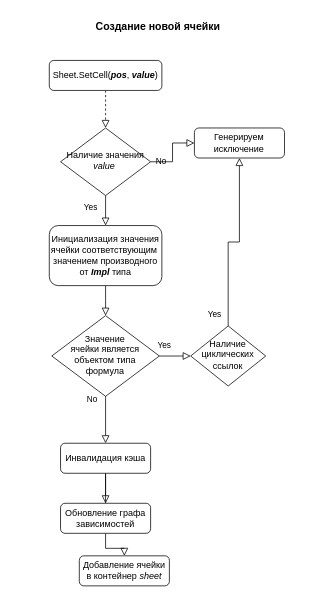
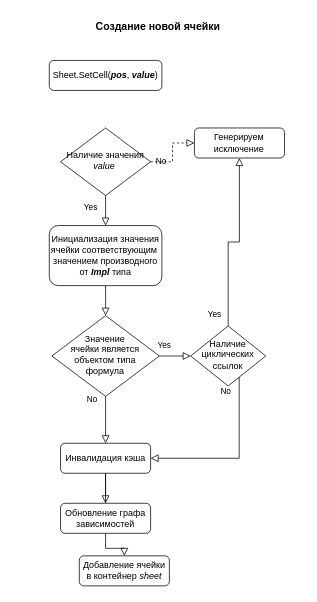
  <mxCell id="0" />
  <mxCell id="1" parent="0" />
- <mxCell id="2" value="" style="edgeStyle=orthogonalEdgeStyle;rounded=0;orthogonalLoop=1;jettySize=auto;html=1;labelBackgroundColor=none;endArrow=block;endFill=0;endSize=8;strokeWidth=1;shadow=0;dashed=1;" parent="1" source="3" target="11" edge="1"><mxGeometry relative="1" as="geometry" /></mxCell>
  <mxCell id="3" value="Sheet.SetCell(&lt;b&gt;&lt;i&gt;pos&lt;/i&gt;&lt;/b&gt;,&amp;nbsp;&lt;b&gt;&lt;i&gt;value&lt;/i&gt;&lt;/b&gt;)" style="rounded=1;whiteSpace=wrap;html=1;fontSize=12;glass=0;strokeWidth=1;shadow=0;" parent="1" vertex="1"><mxGeometry x="65" y="80" width="150" height="40" as="geometry" /></mxCell>
  <mxCell id="4" value="Yes" style="edgeStyle=orthogonalEdgeStyle;rounded=0;html=1;jettySize=auto;orthogonalLoop=1;fontSize=11;endArrow=block;endFill=0;endSize=8;strokeWidth=1;shadow=0;labelBackgroundColor=none;" parent="1" source="5" target="6" edge="1"><mxGeometry x="-0.706" y="14" relative="1" as="geometry"><mxPoint as="offset" /><mxPoint x="450" y="357.5" as="targetPoint" /></mxGeometry></mxCell>
  <mxCell id="5" value="Значение &lt;br&gt;ячейки является объектом типа формула" style="rhombus;whiteSpace=wrap;html=1;shadow=0;fontFamily=Helvetica;fontSize=12;align=center;strokeWidth=1;spacing=6;spacingTop=-4;" parent="1" vertex="1"><mxGeometry x="68.33" y="420" width="143.33" height="107.5" as="geometry" /></mxCell>
  <mxCell id="6" value="Наличие циклических ссылок" style="rhombus;whiteSpace=wrap;html=1;shadow=0;fontFamily=Helvetica;fontSize=12;align=center;strokeWidth=1;spacing=6;spacingTop=-4;" parent="1" vertex="1"><mxGeometry x="253.34" y="433.75" width="100" height="80" as="geometry" /></mxCell>
  <mxCell id="7" value="" style="edgeStyle=orthogonalEdgeStyle;rounded=0;orthogonalLoop=1;jettySize=auto;html=1;labelBackgroundColor=none;endArrow=block;endFill=0;endSize=8;strokeWidth=1;shadow=0;" parent="1" source="8" target="5" edge="1"><mxGeometry relative="1" as="geometry" /></mxCell>
  <mxCell id="8" value="Инициализация значения ячейки соответствующим&amp;nbsp; значением производного от &lt;b&gt;&lt;i&gt;Impl&lt;/i&gt;&lt;/b&gt; типа" style="rounded=1;whiteSpace=wrap;html=1;fontSize=12;glass=0;strokeWidth=1;shadow=0;" parent="1" vertex="1"><mxGeometry x="65" y="300" width="150" height="80" as="geometry" /></mxCell>
  <mxCell id="9" value="Добавление ячейки в контейнер &lt;i&gt;sheet&lt;/i&gt;" style="rounded=1;whiteSpace=wrap;html=1;fontSize=12;glass=0;strokeWidth=1;shadow=0;" parent="1" vertex="1"><mxGeometry x="105" y="740" width="120" height="40" as="geometry" /></mxCell>
  <mxCell id="10" value="&lt;font style=&quot;font-size: 14px;&quot;&gt;&lt;b&gt;Создание новой ячейки&lt;/b&gt;&lt;/font&gt;" style="text;html=1;strokeColor=none;fillColor=none;align=center;verticalAlign=middle;whiteSpace=wrap;rounded=0;" parent="1" vertex="1"><mxGeometry x="20" y="20" width="380" height="30" as="geometry" /></mxCell>
  <mxCell id="11" value="Наличие значения&lt;i&gt; &lt;br&gt;value&amp;nbsp;&lt;/i&gt;" style="rhombus;whiteSpace=wrap;html=1;shadow=0;fontFamily=Helvetica;fontSize=12;align=center;strokeWidth=1;spacing=6;spacingTop=-4;" parent="1" vertex="1"><mxGeometry x="80" y="170" width="120" height="90" as="geometry" /></mxCell>
- <mxCell id="12" value="No" style="edgeStyle=orthogonalEdgeStyle;rounded=0;html=1;jettySize=auto;orthogonalLoop=1;fontSize=11;endArrow=block;endFill=0;endSize=8;strokeWidth=1;shadow=0;labelBackgroundColor=none;" parent="1" source="11" target="14" edge="1"><mxGeometry x="-0.314" y="15" relative="1" as="geometry"><mxPoint as="offset" /><mxPoint x="215" y="209.71" as="sourcePoint" /><mxPoint x="275" y="209.71" as="targetPoint" /></mxGeometry></mxCell>
+ <mxCell id="12" value="No" style="edgeStyle=orthogonalEdgeStyle;rounded=0;html=1;jettySize=auto;orthogonalLoop=1;fontSize=11;endArrow=block;endFill=0;endSize=8;strokeWidth=1;shadow=0;labelBackgroundColor=none;dashed=1;" parent="1" source="11" target="14" edge="1"><mxGeometry x="-0.314" y="15" relative="1" as="geometry"><mxPoint as="offset" /><mxPoint x="215" y="209.71" as="sourcePoint" /><mxPoint x="275" y="209.71" as="targetPoint" /></mxGeometry></mxCell>
  <mxCell id="13" value="Yes" style="edgeStyle=orthogonalEdgeStyle;rounded=0;html=1;jettySize=auto;orthogonalLoop=1;fontSize=11;endArrow=block;endFill=0;endSize=8;strokeWidth=1;shadow=0;labelBackgroundColor=none;" parent="1" source="11" target="8" edge="1"><mxGeometry x="-0.2" y="-20" relative="1" as="geometry"><mxPoint as="offset" /><mxPoint x="140" y="280" as="sourcePoint" /><mxPoint x="275" y="270" as="targetPoint" /></mxGeometry></mxCell>
  <mxCell id="14" value="Генерируем исключение" style="rounded=1;whiteSpace=wrap;html=1;fontSize=12;glass=0;strokeWidth=1;shadow=0;" parent="1" vertex="1"><mxGeometry x="258.34" y="170" width="120" height="40" as="geometry" /></mxCell>
  <mxCell id="15" value="Yes" style="edgeStyle=orthogonalEdgeStyle;rounded=0;html=1;jettySize=auto;orthogonalLoop=1;fontSize=11;endArrow=block;endFill=0;endSize=8;strokeWidth=1;shadow=0;labelBackgroundColor=none;" parent="1" source="6" target="14" edge="1"><mxGeometry x="-0.862" y="18" relative="1" as="geometry"><mxPoint as="offset" /><mxPoint x="395" y="473.51" as="sourcePoint" /><mxPoint x="451" y="473.51" as="targetPoint" /></mxGeometry></mxCell>
+ <mxCell id="16" value="No" style="edgeStyle=orthogonalEdgeStyle;rounded=0;html=1;jettySize=auto;orthogonalLoop=1;fontSize=11;endArrow=block;endFill=0;endSize=8;strokeWidth=1;shadow=0;labelBackgroundColor=none;" parent="1" source="6" target="21" edge="1"><mxGeometry x="-0.833" y="-18" relative="1" as="geometry"><mxPoint as="offset" /><mxPoint x="280" y="542.5" as="sourcePoint" /><mxPoint x="338" y="542.5" as="targetPoint" /><Array as="points"><mxPoint x="318" y="610" /></Array></mxGeometry></mxCell>
  <mxCell id="17" value="" style="edgeStyle=orthogonalEdgeStyle;rounded=0;orthogonalLoop=1;jettySize=auto;html=1;labelBackgroundColor=none;endArrow=block;endFill=0;endSize=8;strokeWidth=1;shadow=0;" edge="1" parent="1" source="21" target="20"><mxGeometry relative="1" as="geometry"><mxPoint x="348.34" y="710" as="sourcePoint" /><mxPoint x="230" y="770" as="targetPoint" /></mxGeometry></mxCell>
  <mxCell id="18" value="" style="edgeStyle=orthogonalEdgeStyle;rounded=0;orthogonalLoop=1;jettySize=auto;html=1;labelBackgroundColor=none;endArrow=block;endFill=0;endSize=8;strokeWidth=1;shadow=0;" edge="1" parent="1" source="20" target="9"><mxGeometry relative="1" as="geometry"><mxPoint x="231.66" y="630" as="sourcePoint" /><mxPoint x="231.586" y="670.052" as="targetPoint" /></mxGeometry></mxCell>
  <mxCell id="19" value="" style="edgeStyle=orthogonalEdgeStyle;rounded=0;html=1;jettySize=auto;orthogonalLoop=1;fontSize=11;endArrow=none;endFill=0;endSize=8;strokeWidth=1;shadow=0;labelBackgroundColor=none;startArrow=none;" edge="1" parent="1" source="21" target="20"><mxGeometry x="-0.796" y="-20" relative="1" as="geometry"><mxPoint as="offset" /><mxPoint x="139.917" y="527.441" as="sourcePoint" /><mxPoint x="140" y="760" as="targetPoint" /></mxGeometry></mxCell>
  <mxCell id="20" value="Обновление графа зависимостей" style="rounded=1;whiteSpace=wrap;html=1;fontSize=12;glass=0;strokeWidth=1;shadow=0;" vertex="1" parent="1"><mxGeometry x="79.99" y="670" width="120" height="40" as="geometry" /></mxCell>
  <mxCell id="21" value="Инвалидация кэша" style="rounded=1;whiteSpace=wrap;html=1;fontSize=12;glass=0;strokeWidth=1;shadow=0;" parent="1" vertex="1"><mxGeometry x="79.99" y="590" width="120" height="40" as="geometry" /></mxCell>
  <mxCell id="22" value="No" style="edgeStyle=orthogonalEdgeStyle;rounded=0;html=1;jettySize=auto;orthogonalLoop=1;fontSize=11;endArrow=block;endFill=0;endSize=8;strokeWidth=1;shadow=0;labelBackgroundColor=none;" edge="1" parent="1" source="5" target="21"><mxGeometry x="-0.833" y="-18" relative="1" as="geometry"><mxPoint as="offset" /><mxPoint x="-11.657" y="460.005" as="sourcePoint" /><mxPoint x="-130" y="556.26" as="targetPoint" /><Array as="points"><mxPoint x="140" y="530" /><mxPoint x="140" y="530" /></Array></mxGeometry></mxCell>
